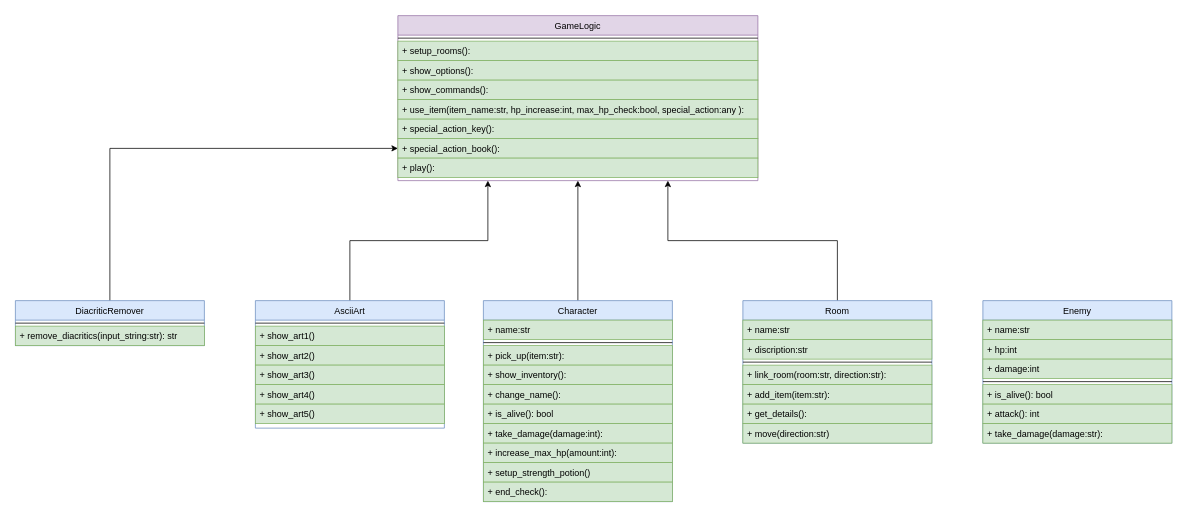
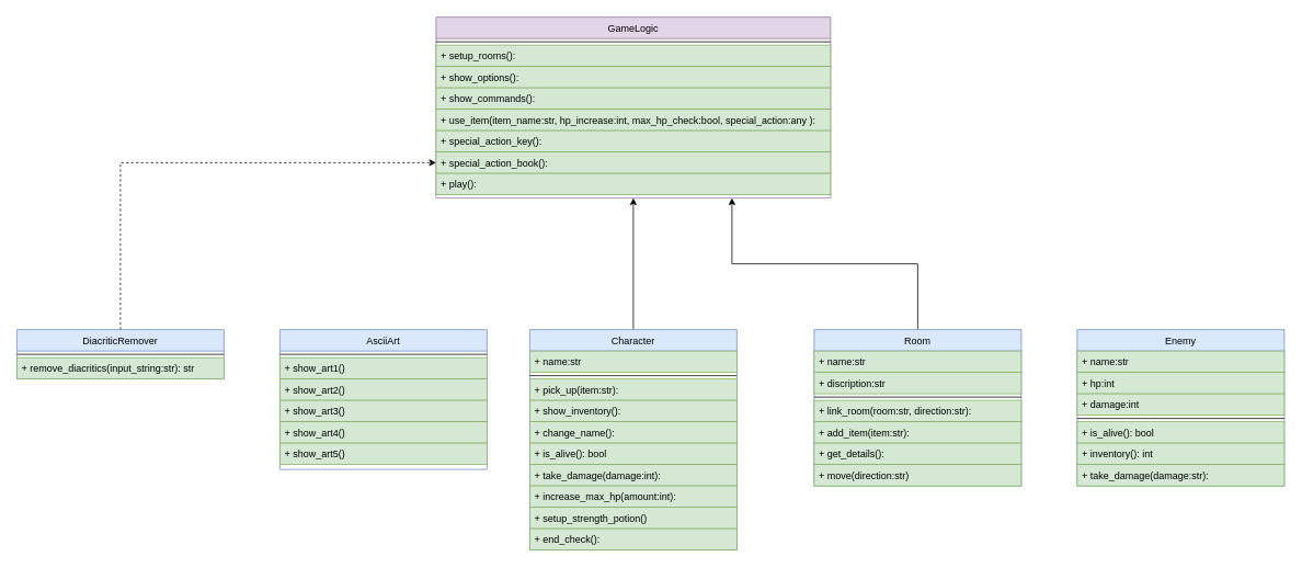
  <mxCell id="0" />
  <mxCell id="1" parent="0" />
- <mxCell id="2" style="edgeStyle=orthogonalEdgeStyle;rounded=0;orthogonalLoop=1;jettySize=auto;html=1;exitX=0.5;exitY=0;exitDx=0;exitDy=0;entryX=0.25;entryY=1;entryDx=0;entryDy=0;" edge="1" parent="1" source="3" target="39"><mxGeometry relative="1" as="geometry" /></mxCell>
  <mxCell id="3" value="AsciiArt&#10;" style="swimlane;fontStyle=0;align=center;verticalAlign=top;childLayout=stackLayout;horizontal=1;startSize=26;horizontalStack=0;resizeParent=1;resizeLast=0;collapsible=1;marginBottom=0;rounded=0;shadow=0;strokeWidth=1;fillColor=#dae8fc;strokeColor=#6c8ebf;" parent="1" vertex="1"><mxGeometry x="340" y="400" width="252" height="170" as="geometry"><mxRectangle x="550" y="140" width="160" height="26" as="alternateBounds" /></mxGeometry></mxCell>
  <mxCell id="4" value="" style="line;html=1;strokeWidth=1;align=left;verticalAlign=middle;spacingTop=-1;spacingLeft=3;spacingRight=3;rotatable=0;labelPosition=right;points=[];portConstraint=eastwest;" parent="3" vertex="1"><mxGeometry y="26" width="252" height="8" as="geometry" /></mxCell>
  <mxCell id="5" value="+ show_art1()&#10;" style="text;align=left;verticalAlign=top;spacingLeft=4;spacingRight=4;overflow=hidden;rotatable=0;points=[[0,0.5],[1,0.5]];portConstraint=eastwest;fillColor=#d5e8d4;strokeColor=#82b366;" parent="3" vertex="1"><mxGeometry y="34" width="252" height="26" as="geometry" /></mxCell>
  <mxCell id="6" value="+ show_art2()" style="text;align=left;verticalAlign=top;spacingLeft=4;spacingRight=4;overflow=hidden;rotatable=0;points=[[0,0.5],[1,0.5]];portConstraint=eastwest;fillColor=#d5e8d4;strokeColor=#82b366;" parent="3" vertex="1"><mxGeometry y="60" width="252" height="26" as="geometry" /></mxCell>
  <mxCell id="7" value="+ show_art3()&#10;" style="text;align=left;verticalAlign=top;spacingLeft=4;spacingRight=4;overflow=hidden;rotatable=0;points=[[0,0.5],[1,0.5]];portConstraint=eastwest;fillColor=#d5e8d4;strokeColor=#82b366;" parent="3" vertex="1"><mxGeometry y="86" width="252" height="26" as="geometry" /></mxCell>
  <mxCell id="8" value="+ show_art4()&#10;" style="text;align=left;verticalAlign=top;spacingLeft=4;spacingRight=4;overflow=hidden;rotatable=0;points=[[0,0.5],[1,0.5]];portConstraint=eastwest;fillColor=#d5e8d4;strokeColor=#82b366;" parent="3" vertex="1"><mxGeometry y="112" width="252" height="26" as="geometry" /></mxCell>
  <mxCell id="9" value="+ show_art5()" style="text;align=left;verticalAlign=top;spacingLeft=4;spacingRight=4;overflow=hidden;rotatable=0;points=[[0,0.5],[1,0.5]];portConstraint=eastwest;fillColor=#d5e8d4;strokeColor=#82b366;" parent="3" vertex="1"><mxGeometry y="138" width="252" height="26" as="geometry" /></mxCell>
  <mxCell id="10" style="edgeStyle=orthogonalEdgeStyle;rounded=0;orthogonalLoop=1;jettySize=auto;html=1;exitX=0.5;exitY=0;exitDx=0;exitDy=0;entryX=0.75;entryY=1;entryDx=0;entryDy=0;" edge="1" parent="1" source="11" target="39"><mxGeometry relative="1" as="geometry" /></mxCell>
  <mxCell id="11" value="Room" style="swimlane;fontStyle=0;align=center;verticalAlign=top;childLayout=stackLayout;horizontal=1;startSize=26;horizontalStack=0;resizeParent=1;resizeLast=0;collapsible=1;marginBottom=0;rounded=0;shadow=0;strokeWidth=1;fillColor=#dae8fc;strokeColor=#6c8ebf;" parent="1" vertex="1"><mxGeometry x="990" y="400" width="252" height="190" as="geometry"><mxRectangle x="190" y="700" width="160" height="26" as="alternateBounds" /></mxGeometry></mxCell>
  <mxCell id="12" value="+ name:str" style="text;align=left;verticalAlign=top;spacingLeft=4;spacingRight=4;overflow=hidden;rotatable=0;points=[[0,0.5],[1,0.5]];portConstraint=eastwest;fillColor=#d5e8d4;strokeColor=#82b366;" parent="11" vertex="1"><mxGeometry y="26" width="252" height="26" as="geometry" /></mxCell>
  <mxCell id="13" value="+ discription:str" style="text;align=left;verticalAlign=top;spacingLeft=4;spacingRight=4;overflow=hidden;rotatable=0;points=[[0,0.5],[1,0.5]];portConstraint=eastwest;rounded=0;shadow=0;html=0;fillColor=#d5e8d4;strokeColor=#82b366;" parent="11" vertex="1"><mxGeometry y="52" width="252" height="26" as="geometry" /></mxCell>
  <mxCell id="14" value="" style="line;html=1;strokeWidth=1;align=left;verticalAlign=middle;spacingTop=-1;spacingLeft=3;spacingRight=3;rotatable=0;labelPosition=right;points=[];portConstraint=eastwest;" parent="11" vertex="1"><mxGeometry y="78" width="252" height="8" as="geometry" /></mxCell>
  <mxCell id="15" value="+ link_room(room:str, direction:str):" style="text;align=left;verticalAlign=top;spacingLeft=4;spacingRight=4;overflow=hidden;rotatable=0;points=[[0,0.5],[1,0.5]];portConstraint=eastwest;fillColor=#d5e8d4;strokeColor=#82b366;" parent="11" vertex="1"><mxGeometry y="86" width="252" height="26" as="geometry" /></mxCell>
  <mxCell id="16" value="+ add_item(item:str):" style="text;align=left;verticalAlign=top;spacingLeft=4;spacingRight=4;overflow=hidden;rotatable=0;points=[[0,0.5],[1,0.5]];portConstraint=eastwest;fillColor=#d5e8d4;strokeColor=#82b366;" parent="11" vertex="1"><mxGeometry y="112" width="252" height="26" as="geometry" /></mxCell>
  <mxCell id="17" value="+ get_details():" style="text;align=left;verticalAlign=top;spacingLeft=4;spacingRight=4;overflow=hidden;rotatable=0;points=[[0,0.5],[1,0.5]];portConstraint=eastwest;fillColor=#d5e8d4;strokeColor=#82b366;" parent="11" vertex="1"><mxGeometry y="138" width="252" height="26" as="geometry" /></mxCell>
  <mxCell id="18" value="+ move(direction:str)" style="text;align=left;verticalAlign=top;spacingLeft=4;spacingRight=4;overflow=hidden;rotatable=0;points=[[0,0.5],[1,0.5]];portConstraint=eastwest;fillColor=#d5e8d4;strokeColor=#82b366;" parent="11" vertex="1"><mxGeometry y="164" width="252" height="26" as="geometry" /></mxCell>
  <mxCell id="19" value="Enemy" style="swimlane;fontStyle=0;align=center;verticalAlign=top;childLayout=stackLayout;horizontal=1;startSize=26;horizontalStack=0;resizeParent=1;resizeLast=0;collapsible=1;marginBottom=0;rounded=0;shadow=0;strokeWidth=1;fillColor=#dae8fc;strokeColor=#6c8ebf;" parent="1" vertex="1"><mxGeometry x="1310" y="400" width="252" height="190" as="geometry"><mxRectangle x="550" y="140" width="160" height="26" as="alternateBounds" /></mxGeometry></mxCell>
  <mxCell id="20" value="+ name:str" style="text;align=left;verticalAlign=top;spacingLeft=4;spacingRight=4;overflow=hidden;rotatable=0;points=[[0,0.5],[1,0.5]];portConstraint=eastwest;fillColor=#d5e8d4;strokeColor=#82b366;" parent="19" vertex="1"><mxGeometry y="26" width="252" height="26" as="geometry" /></mxCell>
  <mxCell id="21" value="+ hp:int" style="text;align=left;verticalAlign=top;spacingLeft=4;spacingRight=4;overflow=hidden;rotatable=0;points=[[0,0.5],[1,0.5]];portConstraint=eastwest;rounded=0;shadow=0;html=0;fillColor=#d5e8d4;strokeColor=#82b366;" parent="19" vertex="1"><mxGeometry y="52" width="252" height="26" as="geometry" /></mxCell>
  <mxCell id="22" value="+ damage:int" style="text;align=left;verticalAlign=top;spacingLeft=4;spacingRight=4;overflow=hidden;rotatable=0;points=[[0,0.5],[1,0.5]];portConstraint=eastwest;rounded=0;shadow=0;html=0;fillColor=#d5e8d4;strokeColor=#82b366;" parent="19" vertex="1"><mxGeometry y="78" width="252" height="26" as="geometry" /></mxCell>
  <mxCell id="23" value="" style="line;html=1;strokeWidth=1;align=left;verticalAlign=middle;spacingTop=-1;spacingLeft=3;spacingRight=3;rotatable=0;labelPosition=right;points=[];portConstraint=eastwest;" parent="19" vertex="1"><mxGeometry y="104" width="252" height="8" as="geometry" /></mxCell>
  <mxCell id="24" value="+ is_alive(): bool" style="text;align=left;verticalAlign=top;spacingLeft=4;spacingRight=4;overflow=hidden;rotatable=0;points=[[0,0.5],[1,0.5]];portConstraint=eastwest;fillColor=#d5e8d4;strokeColor=#82b366;" parent="19" vertex="1"><mxGeometry y="112" width="252" height="26" as="geometry" /></mxCell>
- <mxCell id="25" value="+ attack(): int" style="text;align=left;verticalAlign=top;spacingLeft=4;spacingRight=4;overflow=hidden;rotatable=0;points=[[0,0.5],[1,0.5]];portConstraint=eastwest;fillColor=#d5e8d4;strokeColor=#82b366;" parent="19" vertex="1"><mxGeometry y="138" width="252" height="26" as="geometry" /></mxCell>
+ <mxCell id="25" value="+ inventory(): int" style="text;align=left;verticalAlign=top;spacingLeft=4;spacingRight=4;overflow=hidden;rotatable=0;points=[[0,0.5],[1,0.5]];portConstraint=eastwest;fillColor=#d5e8d4;strokeColor=#82b366;" parent="19" vertex="1"><mxGeometry y="138" width="252" height="26" as="geometry" /></mxCell>
  <mxCell id="26" value="+ take_damage(damage:str):" style="text;align=left;verticalAlign=top;spacingLeft=4;spacingRight=4;overflow=hidden;rotatable=0;points=[[0,0.5],[1,0.5]];portConstraint=eastwest;fillColor=#d5e8d4;strokeColor=#82b366;" parent="19" vertex="1"><mxGeometry y="164" width="252" height="26" as="geometry" /></mxCell>
  <mxCell id="27" style="edgeStyle=orthogonalEdgeStyle;rounded=0;orthogonalLoop=1;jettySize=auto;html=1;exitX=0.5;exitY=0;exitDx=0;exitDy=0;entryX=0.5;entryY=1;entryDx=0;entryDy=0;" edge="1" parent="1" source="28" target="39"><mxGeometry relative="1" as="geometry"><mxPoint x="786" y="150" as="targetPoint" /></mxGeometry></mxCell>
  <mxCell id="28" value="Character&#10;" style="swimlane;fontStyle=0;align=center;verticalAlign=top;childLayout=stackLayout;horizontal=1;startSize=26;horizontalStack=0;resizeParent=1;resizeLast=0;collapsible=1;marginBottom=0;rounded=0;shadow=0;strokeWidth=1;fillColor=#dae8fc;strokeColor=#6c8ebf;" vertex="1" parent="1"><mxGeometry x="644" y="400" width="252" height="268" as="geometry"><mxRectangle x="550" y="140" width="160" height="26" as="alternateBounds" /></mxGeometry></mxCell>
  <mxCell id="29" value="+ name:str" style="text;align=left;verticalAlign=top;spacingLeft=4;spacingRight=4;overflow=hidden;rotatable=0;points=[[0,0.5],[1,0.5]];portConstraint=eastwest;fillColor=#d5e8d4;strokeColor=#82b366;" vertex="1" parent="28"><mxGeometry y="26" width="252" height="26" as="geometry" /></mxCell>
  <mxCell id="30" value="" style="line;html=1;strokeWidth=1;align=left;verticalAlign=middle;spacingTop=-1;spacingLeft=3;spacingRight=3;rotatable=0;labelPosition=right;points=[];portConstraint=eastwest;" vertex="1" parent="28"><mxGeometry y="52" width="252" height="8" as="geometry" /></mxCell>
  <mxCell id="31" value="+ pick_up(item:str):" style="text;align=left;verticalAlign=top;spacingLeft=4;spacingRight=4;overflow=hidden;rotatable=0;points=[[0,0.5],[1,0.5]];portConstraint=eastwest;fillColor=#d5e8d4;strokeColor=#82b366;" vertex="1" parent="28"><mxGeometry y="60" width="252" height="26" as="geometry" /></mxCell>
  <mxCell id="32" value="+ show_inventory():" style="text;align=left;verticalAlign=top;spacingLeft=4;spacingRight=4;overflow=hidden;rotatable=0;points=[[0,0.5],[1,0.5]];portConstraint=eastwest;fillColor=#d5e8d4;strokeColor=#82b366;" vertex="1" parent="28"><mxGeometry y="86" width="252" height="26" as="geometry" /></mxCell>
  <mxCell id="33" value="+ change_name():" style="text;align=left;verticalAlign=top;spacingLeft=4;spacingRight=4;overflow=hidden;rotatable=0;points=[[0,0.5],[1,0.5]];portConstraint=eastwest;fillColor=#d5e8d4;strokeColor=#82b366;" vertex="1" parent="28"><mxGeometry y="112" width="252" height="26" as="geometry" /></mxCell>
  <mxCell id="34" value="+ is_alive(): bool" style="text;align=left;verticalAlign=top;spacingLeft=4;spacingRight=4;overflow=hidden;rotatable=0;points=[[0,0.5],[1,0.5]];portConstraint=eastwest;fillColor=#d5e8d4;strokeColor=#82b366;" vertex="1" parent="28"><mxGeometry y="138" width="252" height="26" as="geometry" /></mxCell>
  <mxCell id="35" value="+ take_damage(damage:int):" style="text;align=left;verticalAlign=top;spacingLeft=4;spacingRight=4;overflow=hidden;rotatable=0;points=[[0,0.5],[1,0.5]];portConstraint=eastwest;fillColor=#d5e8d4;strokeColor=#82b366;" vertex="1" parent="28"><mxGeometry y="164" width="252" height="26" as="geometry" /></mxCell>
  <mxCell id="36" value="+ increase_max_hp(amount:int):" style="text;align=left;verticalAlign=top;spacingLeft=4;spacingRight=4;overflow=hidden;rotatable=0;points=[[0,0.5],[1,0.5]];portConstraint=eastwest;fillColor=#d5e8d4;strokeColor=#82b366;" vertex="1" parent="28"><mxGeometry y="190" width="252" height="26" as="geometry" /></mxCell>
  <mxCell id="37" value="+ setup_strength_potion()" style="text;align=left;verticalAlign=top;spacingLeft=4;spacingRight=4;overflow=hidden;rotatable=0;points=[[0,0.5],[1,0.5]];portConstraint=eastwest;fillColor=#d5e8d4;strokeColor=#82b366;" vertex="1" parent="28"><mxGeometry y="216" width="252" height="26" as="geometry" /></mxCell>
  <mxCell id="38" value="+ end_check():" style="text;align=left;verticalAlign=top;spacingLeft=4;spacingRight=4;overflow=hidden;rotatable=0;points=[[0,0.5],[1,0.5]];portConstraint=eastwest;fillColor=#d5e8d4;strokeColor=#82b366;" vertex="1" parent="28"><mxGeometry y="242" width="252" height="26" as="geometry" /></mxCell>
  <mxCell id="39" value="GameLogic" style="swimlane;fontStyle=0;align=center;verticalAlign=top;childLayout=stackLayout;horizontal=1;startSize=26;horizontalStack=0;resizeParent=1;resizeLast=0;collapsible=1;marginBottom=0;rounded=0;shadow=0;strokeWidth=1;fillColor=#e1d5e7;strokeColor=#9673a6;" vertex="1" parent="1"><mxGeometry x="530" y="20" width="480" height="220" as="geometry"><mxRectangle x="550" y="140" width="160" height="26" as="alternateBounds" /></mxGeometry></mxCell>
  <mxCell id="40" value="" style="line;html=1;strokeWidth=1;align=left;verticalAlign=middle;spacingTop=-1;spacingLeft=3;spacingRight=3;rotatable=0;labelPosition=right;points=[];portConstraint=eastwest;" vertex="1" parent="39"><mxGeometry y="26" width="480" height="8" as="geometry" /></mxCell>
  <mxCell id="41" value="+ setup_rooms():" style="text;align=left;verticalAlign=top;spacingLeft=4;spacingRight=4;overflow=hidden;rotatable=0;points=[[0,0.5],[1,0.5]];portConstraint=eastwest;fillColor=#d5e8d4;strokeColor=#82b366;" vertex="1" parent="39"><mxGeometry y="34" width="480" height="26" as="geometry" /></mxCell>
  <mxCell id="42" value="+ show_options():" style="text;align=left;verticalAlign=top;spacingLeft=4;spacingRight=4;overflow=hidden;rotatable=0;points=[[0,0.5],[1,0.5]];portConstraint=eastwest;fillColor=#d5e8d4;strokeColor=#82b366;" vertex="1" parent="39"><mxGeometry y="60" width="480" height="26" as="geometry" /></mxCell>
  <mxCell id="43" value="+ show_commands():" style="text;align=left;verticalAlign=top;spacingLeft=4;spacingRight=4;overflow=hidden;rotatable=0;points=[[0,0.5],[1,0.5]];portConstraint=eastwest;fillColor=#d5e8d4;strokeColor=#82b366;" vertex="1" parent="39"><mxGeometry y="86" width="480" height="26" as="geometry" /></mxCell>
  <mxCell id="44" value="+ use_item(item_name:str, hp_increase:int, max_hp_check:bool, special_action:any ):" style="text;align=left;verticalAlign=top;spacingLeft=4;spacingRight=4;overflow=hidden;rotatable=0;points=[[0,0.5],[1,0.5]];portConstraint=eastwest;fillColor=#d5e8d4;strokeColor=#82b366;" vertex="1" parent="39"><mxGeometry y="112" width="480" height="26" as="geometry" /></mxCell>
  <mxCell id="45" value="+ special_action_key():" style="text;align=left;verticalAlign=top;spacingLeft=4;spacingRight=4;overflow=hidden;rotatable=0;points=[[0,0.5],[1,0.5]];portConstraint=eastwest;fillColor=#d5e8d4;strokeColor=#82b366;" vertex="1" parent="39"><mxGeometry y="138" width="480" height="26" as="geometry" /></mxCell>
  <mxCell id="46" value="+ special_action_book():" style="text;align=left;verticalAlign=top;spacingLeft=4;spacingRight=4;overflow=hidden;rotatable=0;points=[[0,0.5],[1,0.5]];portConstraint=eastwest;fillColor=#d5e8d4;strokeColor=#82b366;" vertex="1" parent="39"><mxGeometry y="164" width="480" height="26" as="geometry" /></mxCell>
  <mxCell id="47" value="+ play():" style="text;align=left;verticalAlign=top;spacingLeft=4;spacingRight=4;overflow=hidden;rotatable=0;points=[[0,0.5],[1,0.5]];portConstraint=eastwest;fillColor=#d5e8d4;strokeColor=#82b366;" vertex="1" parent="39"><mxGeometry y="190" width="480" height="26" as="geometry" /></mxCell>
- <mxCell id="48" style="edgeStyle=orthogonalEdgeStyle;rounded=0;orthogonalLoop=1;jettySize=auto;html=1;exitX=0.5;exitY=0;exitDx=0;exitDy=0;entryX=0;entryY=0.5;entryDx=0;entryDy=0;" edge="1" parent="1" source="49" target="46"><mxGeometry relative="1" as="geometry" /></mxCell>
+ <mxCell id="48" style="edgeStyle=orthogonalEdgeStyle;rounded=0;orthogonalLoop=1;jettySize=auto;html=1;exitX=0.5;exitY=0;exitDx=0;exitDy=0;entryX=0;entryY=0.5;entryDx=0;entryDy=0;dashed=1;" edge="1" parent="1" source="49" target="46"><mxGeometry relative="1" as="geometry" /></mxCell>
  <mxCell id="49" value="DiacriticRemover" style="swimlane;fontStyle=0;align=center;verticalAlign=top;childLayout=stackLayout;horizontal=1;startSize=26;horizontalStack=0;resizeParent=1;resizeLast=0;collapsible=1;marginBottom=0;rounded=0;shadow=0;strokeWidth=1;fillColor=#dae8fc;strokeColor=#6c8ebf;" vertex="1" parent="1"><mxGeometry x="20" y="400" width="252" height="60" as="geometry"><mxRectangle x="550" y="140" width="160" height="26" as="alternateBounds" /></mxGeometry></mxCell>
  <mxCell id="50" value="" style="line;html=1;strokeWidth=1;align=left;verticalAlign=middle;spacingTop=-1;spacingLeft=3;spacingRight=3;rotatable=0;labelPosition=right;points=[];portConstraint=eastwest;" vertex="1" parent="49"><mxGeometry y="26" width="252" height="8" as="geometry" /></mxCell>
  <mxCell id="51" value="+ remove_diacritics(input_string:str): str" style="text;align=left;verticalAlign=top;spacingLeft=4;spacingRight=4;overflow=hidden;rotatable=0;points=[[0,0.5],[1,0.5]];portConstraint=eastwest;fillColor=#d5e8d4;strokeColor=#82b366;" vertex="1" parent="49"><mxGeometry y="34" width="252" height="26" as="geometry" /></mxCell>
